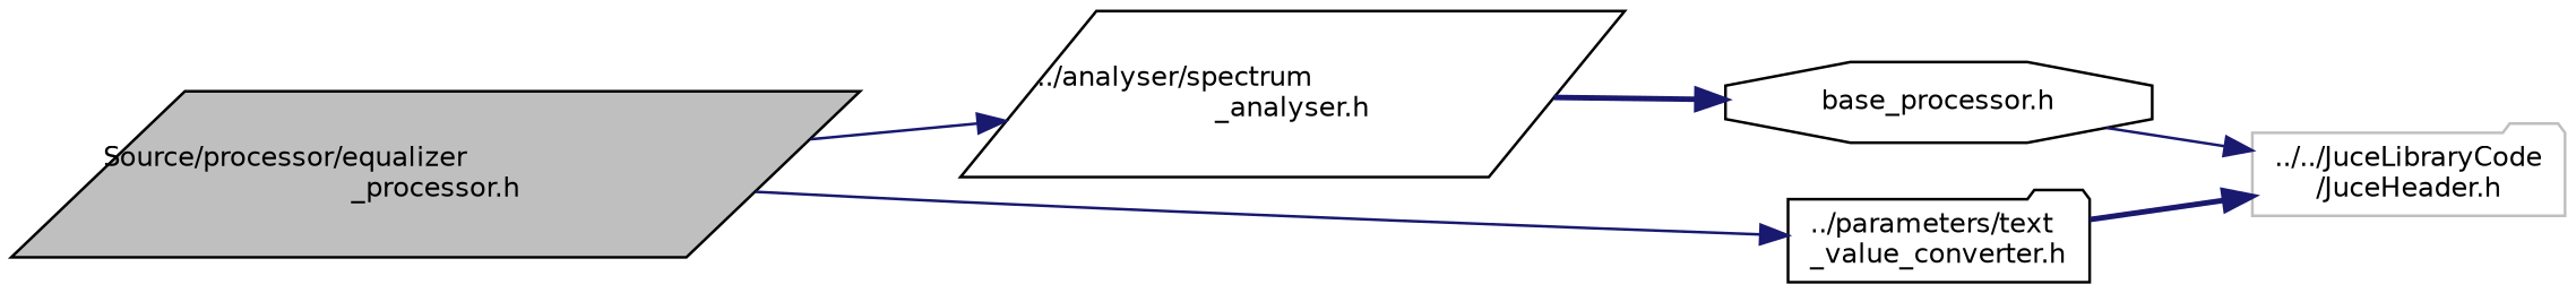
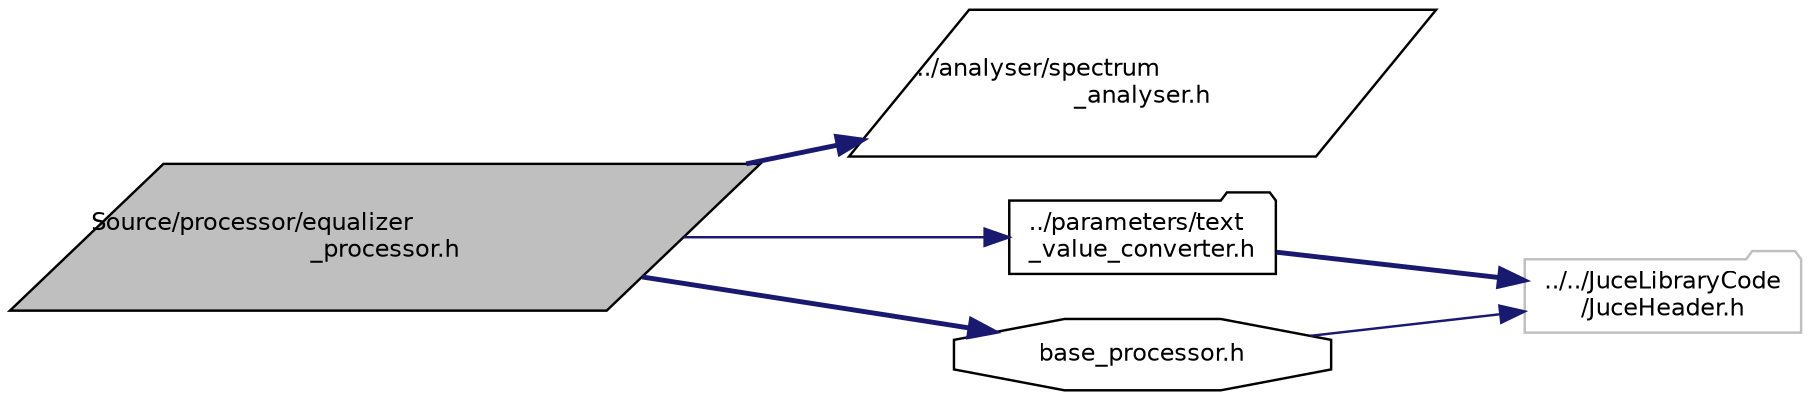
  digraph {
    rankdir=LR
    node [color=black fillcolor=white fontname=Helvetica fontsize=10 shape=parallelogram style=filled]
    edge [color=midnightblue fontname=Helvetica fontsize=10 labelfontname=Helvetica labelfontsize=10 style=bold]
    n1 [fillcolor=grey75 fontcolor=black height=0.2 label="Source/processor/equalizer\l_processor.h" width=0.4]
    n2 [height=0.2 label="../analyser/spectrum\l_analyser.h" width=0.4]
    n3 [height=0.2 label="../parameters/text\l_value_converter.h" shape=folder width=0.4]
    n4 [height=0.2 label="base_processor.h" shape=octagon width=0.4]
    n5 [color=grey75 height=0.2 label="../../JuceLibraryCode\l/JuceHeader.h" shape=folder width=0.4]
-   n1 -> n2 [style=solid]
+   n1 -> n2
    n1 -> n3 [style=solid]
-   n2 -> n4
+   n1 -> n4
    n3 -> n5
    n4 -> n5 [style=solid]
  }
